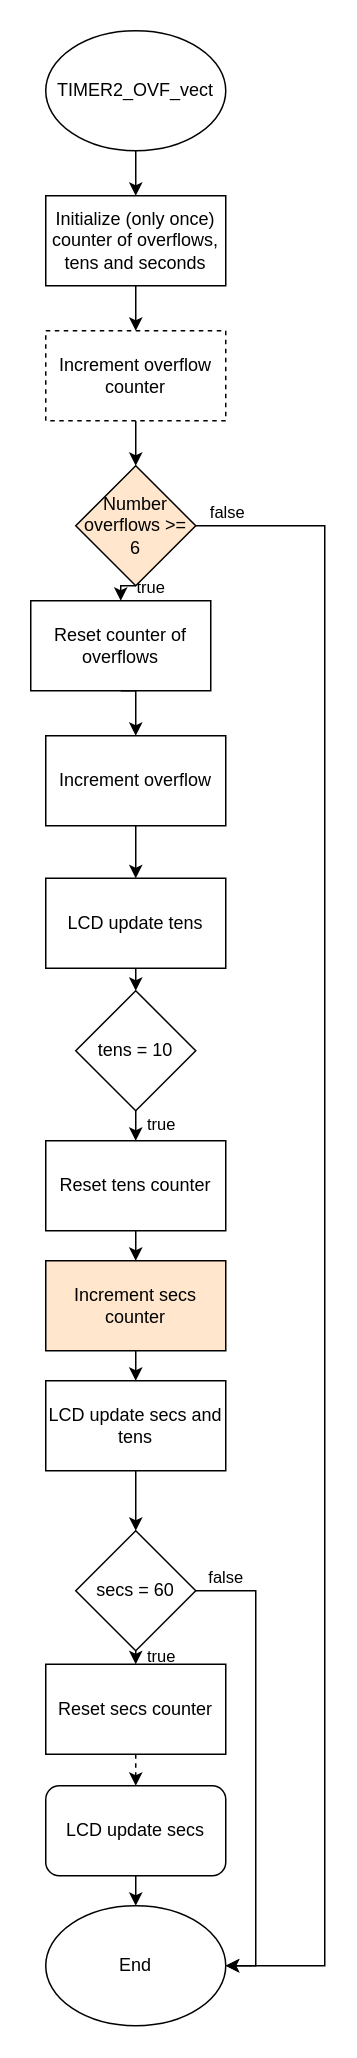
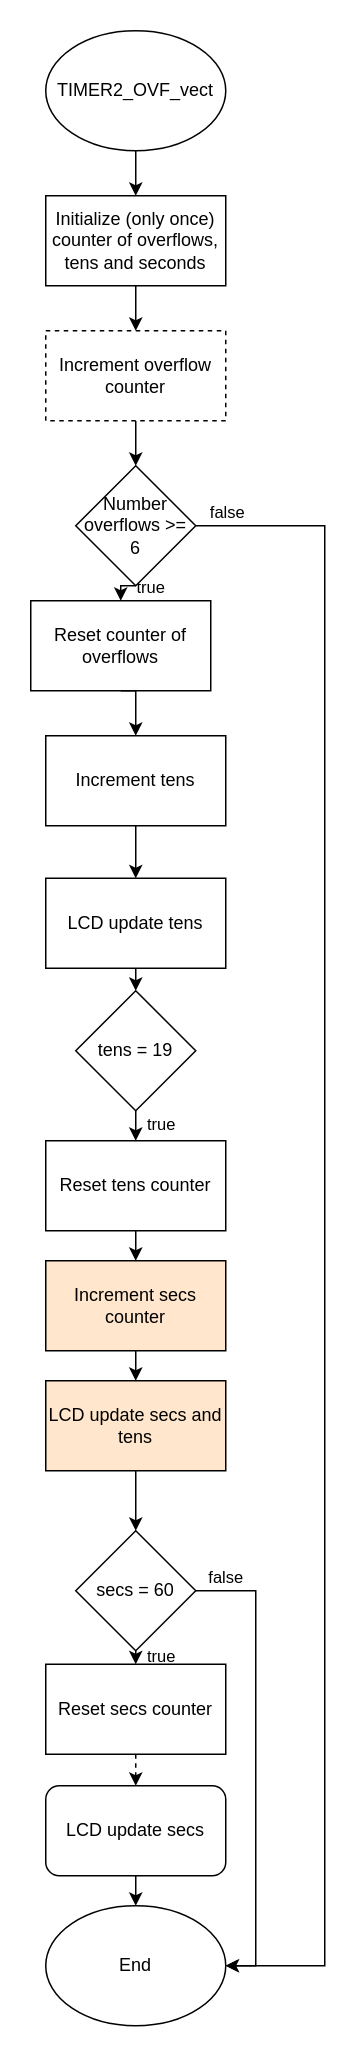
  <mxCell id="0" />
  <mxCell id="1" parent="0" />
  <mxCell id="2" style="edgeStyle=orthogonalEdgeStyle;rounded=0;orthogonalLoop=1;jettySize=auto;html=1;exitX=0.5;exitY=1;exitDx=0;exitDy=0;entryX=0.5;entryY=0;entryDx=0;entryDy=0;" edge="1" parent="1" source="3" target="5"><mxGeometry relative="1" as="geometry" /></mxCell>
  <mxCell id="3" value="TIMER2_OVF_vect" style="ellipse;whiteSpace=wrap;html=1;" vertex="1" parent="1"><mxGeometry x="30" y="20" width="120" height="80" as="geometry" /></mxCell>
  <mxCell id="4" style="edgeStyle=orthogonalEdgeStyle;rounded=0;orthogonalLoop=1;jettySize=auto;html=1;exitX=0.5;exitY=1;exitDx=0;exitDy=0;entryX=0.5;entryY=0;entryDx=0;entryDy=0;" edge="1" parent="1" source="5" target="7"><mxGeometry relative="1" as="geometry" /></mxCell>
  <mxCell id="5" value="Initialize (only once) counter of overflows, tens and seconds" style="rounded=0;whiteSpace=wrap;html=1;" vertex="1" parent="1"><mxGeometry x="30" y="130" width="120" height="60" as="geometry" /></mxCell>
  <mxCell id="6" style="edgeStyle=orthogonalEdgeStyle;rounded=0;orthogonalLoop=1;jettySize=auto;html=1;exitX=0.5;exitY=1;exitDx=0;exitDy=0;entryX=0.5;entryY=0;entryDx=0;entryDy=0;" edge="1" parent="1" source="7" target="12"><mxGeometry relative="1" as="geometry" /></mxCell>
  <mxCell id="7" value="Increment overflow counter" style="rounded=0;whiteSpace=wrap;html=1;dashed=1;" vertex="1" parent="1"><mxGeometry x="30" y="220" width="120" height="60" as="geometry" /></mxCell>
  <mxCell id="8" style="edgeStyle=orthogonalEdgeStyle;rounded=0;orthogonalLoop=1;jettySize=auto;html=1;exitX=0.5;exitY=1;exitDx=0;exitDy=0;entryX=0.5;entryY=0;entryDx=0;entryDy=0;" edge="1" parent="1" source="12" target="14"><mxGeometry relative="1" as="geometry" /></mxCell>
  <mxCell id="9" value="true" style="edgeLabel;html=1;align=center;verticalAlign=middle;resizable=0;points=[];" vertex="1" connectable="0" parent="8"><mxGeometry x="-0.295" relative="1" as="geometry"><mxPoint x="16" as="offset" /></mxGeometry></mxCell>
- <mxCell id="10" style="edgeStyle=orthogonalEdgeStyle;rounded=0;orthogonalLoop=1;jettySize=auto;html=1;exitX=1;exitY=0.5;exitDx=0;exitDy=0;entryX=1;entryY=0.5;entryDx=0;entryDy=0;" edge="1" parent="1" source="12" target="37"><mxGeometry relative="1" as="geometry"><mxPoint x="216" y="1325" as="targetPoint" /><Array as="points"><mxPoint x="216" y="350" /><mxPoint x="216" y="1310" /></Array></mxGeometry></mxCell>
+ <mxCell id="10" style="edgeStyle=orthogonalEdgeStyle;rounded=0;orthogonalLoop=1;jettySize=auto;html=1;exitX=1;exitY=0.5;exitDx=0;exitDy=0;entryX=1;entryY=0.5;entryDx=0;entryDy=0;endArrow=open;" edge="1" parent="1" source="12" target="37"><mxGeometry relative="1" as="geometry"><mxPoint x="216" y="1325" as="targetPoint" /><Array as="points"><mxPoint x="216" y="350" /><mxPoint x="216" y="1310" /></Array></mxGeometry></mxCell>
  <mxCell id="11" value="false" style="edgeLabel;html=1;align=center;verticalAlign=middle;resizable=0;points=[];" vertex="1" connectable="0" parent="10"><mxGeometry x="-0.952" relative="1" as="geometry"><mxPoint x="-7" y="-10" as="offset" /></mxGeometry></mxCell>
- <mxCell id="12" value="Number overflows &amp;gt;= 6" style="rhombus;whiteSpace=wrap;html=1;fillColor=#ffe6cc;" vertex="1" parent="1"><mxGeometry x="50" y="310" width="80" height="80" as="geometry" /></mxCell>
+ <mxCell id="12" value="Number overflows &amp;gt;= 6" style="rhombus;whiteSpace=wrap;html=1;" vertex="1" parent="1"><mxGeometry x="50" y="310" width="80" height="80" as="geometry" /></mxCell>
  <mxCell id="13" style="edgeStyle=orthogonalEdgeStyle;rounded=0;orthogonalLoop=1;jettySize=auto;html=1;exitX=0.5;exitY=1;exitDx=0;exitDy=0;entryX=0.5;entryY=0;entryDx=0;entryDy=0;" edge="1" parent="1" source="14" target="16"><mxGeometry relative="1" as="geometry" /></mxCell>
  <mxCell id="14" value="Reset counter of overflows" style="rounded=0;whiteSpace=wrap;html=1;" vertex="1" parent="1"><mxGeometry x="20" y="400" width="120" height="60" as="geometry" /></mxCell>
  <mxCell id="15" style="edgeStyle=orthogonalEdgeStyle;rounded=0;orthogonalLoop=1;jettySize=auto;html=1;exitX=0.5;exitY=1;exitDx=0;exitDy=0;entryX=0.5;entryY=0;entryDx=0;entryDy=0;" edge="1" parent="1" source="16" target="18"><mxGeometry relative="1" as="geometry" /></mxCell>
- <mxCell id="16" value="Increment overflow" style="rounded=0;whiteSpace=wrap;html=1;" vertex="1" parent="1"><mxGeometry x="30" y="490" width="120" height="60" as="geometry" /></mxCell>
+ <mxCell id="16" value="Increment tens" style="rounded=0;whiteSpace=wrap;html=1;" vertex="1" parent="1"><mxGeometry x="30" y="490" width="120" height="60" as="geometry" /></mxCell>
  <mxCell id="17" style="edgeStyle=orthogonalEdgeStyle;rounded=0;orthogonalLoop=1;jettySize=auto;html=1;exitX=0.5;exitY=1;exitDx=0;exitDy=0;entryX=0.5;entryY=0;entryDx=0;entryDy=0;" edge="1" parent="1" source="18" target="21"><mxGeometry relative="1" as="geometry" /></mxCell>
  <mxCell id="18" value="LCD update tens" style="rounded=0;whiteSpace=wrap;html=1;" vertex="1" parent="1"><mxGeometry x="30" y="585" width="120" height="60" as="geometry" /></mxCell>
  <mxCell id="19" style="edgeStyle=orthogonalEdgeStyle;rounded=0;orthogonalLoop=1;jettySize=auto;html=1;exitX=0.5;exitY=1;exitDx=0;exitDy=0;entryX=0.5;entryY=0;entryDx=0;entryDy=0;" edge="1" parent="1" source="21" target="23"><mxGeometry relative="1" as="geometry" /></mxCell>
  <mxCell id="20" value="true" style="edgeLabel;html=1;align=center;verticalAlign=middle;resizable=0;points=[];" vertex="1" connectable="0" parent="19"><mxGeometry x="-0.224" relative="1" as="geometry"><mxPoint x="16" as="offset" /></mxGeometry></mxCell>
- <mxCell id="21" value="tens = 10" style="rhombus;whiteSpace=wrap;html=1;" vertex="1" parent="1"><mxGeometry x="50" y="660" width="80" height="80" as="geometry" /></mxCell>
+ <mxCell id="21" value="tens = 19" style="rhombus;whiteSpace=wrap;html=1;" vertex="1" parent="1"><mxGeometry x="50" y="660" width="80" height="80" as="geometry" /></mxCell>
  <mxCell id="22" style="edgeStyle=orthogonalEdgeStyle;rounded=0;orthogonalLoop=1;jettySize=auto;html=1;exitX=0.5;exitY=1;exitDx=0;exitDy=0;entryX=0.5;entryY=0;entryDx=0;entryDy=0;" edge="1" parent="1" source="23" target="25"><mxGeometry relative="1" as="geometry" /></mxCell>
  <mxCell id="23" value="Reset tens counter" style="rounded=0;whiteSpace=wrap;html=1;" vertex="1" parent="1"><mxGeometry x="30" y="760" width="120" height="60" as="geometry" /></mxCell>
  <mxCell id="24" style="edgeStyle=orthogonalEdgeStyle;rounded=0;orthogonalLoop=1;jettySize=auto;html=1;exitX=0.5;exitY=1;exitDx=0;exitDy=0;entryX=0.5;entryY=0;entryDx=0;entryDy=0;" edge="1" parent="1" source="25" target="27"><mxGeometry relative="1" as="geometry" /></mxCell>
  <mxCell id="25" value="Increment secs counter" style="rounded=0;whiteSpace=wrap;html=1;fillColor=#ffe6cc;" vertex="1" parent="1"><mxGeometry x="30" y="840" width="120" height="60" as="geometry" /></mxCell>
  <mxCell id="26" style="edgeStyle=orthogonalEdgeStyle;rounded=0;orthogonalLoop=1;jettySize=auto;html=1;exitX=0.5;exitY=1;exitDx=0;exitDy=0;entryX=0.5;entryY=0;entryDx=0;entryDy=0;" edge="1" parent="1" source="27" target="32"><mxGeometry relative="1" as="geometry" /></mxCell>
- <mxCell id="27" value="LCD update secs and tens" style="rounded=0;whiteSpace=wrap;html=1;" vertex="1" parent="1"><mxGeometry x="30" y="920" width="120" height="60" as="geometry" /></mxCell>
+ <mxCell id="27" value="LCD update secs and tens" style="rounded=0;whiteSpace=wrap;html=1;fillColor=#ffe6cc;" vertex="1" parent="1"><mxGeometry x="30" y="920" width="120" height="60" as="geometry" /></mxCell>
  <mxCell id="28" style="edgeStyle=orthogonalEdgeStyle;rounded=0;orthogonalLoop=1;jettySize=auto;html=1;exitX=0.5;exitY=1;exitDx=0;exitDy=0;entryX=0.5;entryY=0;entryDx=0;entryDy=0;" edge="1" parent="1" source="32" target="34"><mxGeometry relative="1" as="geometry" /></mxCell>
  <mxCell id="29" value="true" style="edgeLabel;html=1;align=center;verticalAlign=middle;resizable=0;points=[];" vertex="1" connectable="0" parent="28"><mxGeometry x="-0.264" y="-1" relative="1" as="geometry"><mxPoint x="17" as="offset" /></mxGeometry></mxCell>
  <mxCell id="30" style="edgeStyle=orthogonalEdgeStyle;rounded=0;orthogonalLoop=1;jettySize=auto;html=1;exitX=1;exitY=0.5;exitDx=0;exitDy=0;entryX=1;entryY=0.5;entryDx=0;entryDy=0;" edge="1" parent="1" source="32" target="37"><mxGeometry relative="1" as="geometry" /></mxCell>
  <mxCell id="31" value="false" style="edgeLabel;html=1;align=center;verticalAlign=middle;resizable=0;points=[];" vertex="1" connectable="0" parent="30"><mxGeometry x="-0.907" relative="1" as="geometry"><mxPoint x="5" y="-10" as="offset" /></mxGeometry></mxCell>
  <mxCell id="32" value="secs = 60" style="rhombus;whiteSpace=wrap;html=1;" vertex="1" parent="1"><mxGeometry x="50" y="1020" width="80" height="80" as="geometry" /></mxCell>
  <mxCell id="33" style="edgeStyle=orthogonalEdgeStyle;rounded=0;orthogonalLoop=1;jettySize=auto;html=1;exitX=0.5;exitY=1;exitDx=0;exitDy=0;entryX=0.5;entryY=0;entryDx=0;entryDy=0;dashed=1;" edge="1" parent="1" source="34" target="36"><mxGeometry relative="1" as="geometry" /></mxCell>
  <mxCell id="34" value="Reset secs counter" style="rounded=0;whiteSpace=wrap;html=1;" vertex="1" parent="1"><mxGeometry x="30" y="1109" width="120" height="60" as="geometry" /></mxCell>
  <mxCell id="35" style="edgeStyle=orthogonalEdgeStyle;rounded=0;orthogonalLoop=1;jettySize=auto;html=1;exitX=0.5;exitY=1;exitDx=0;exitDy=0;entryX=0.5;entryY=0;entryDx=0;entryDy=0;" edge="1" parent="1" source="36" target="37"><mxGeometry relative="1" as="geometry" /></mxCell>
  <mxCell id="36" value="LCD update secs" style="whiteSpace=wrap;html=1;rounded=1;" vertex="1" parent="1"><mxGeometry x="30" y="1190" width="120" height="60" as="geometry" /></mxCell>
  <mxCell id="37" value="End" style="ellipse;whiteSpace=wrap;html=1;" vertex="1" parent="1"><mxGeometry x="30" y="1270" width="120" height="80" as="geometry" /></mxCell>
